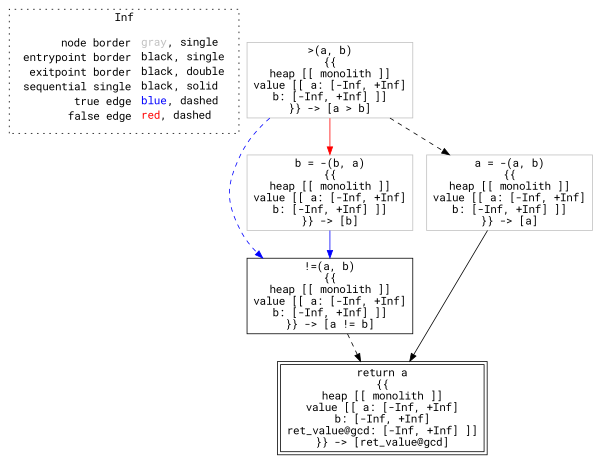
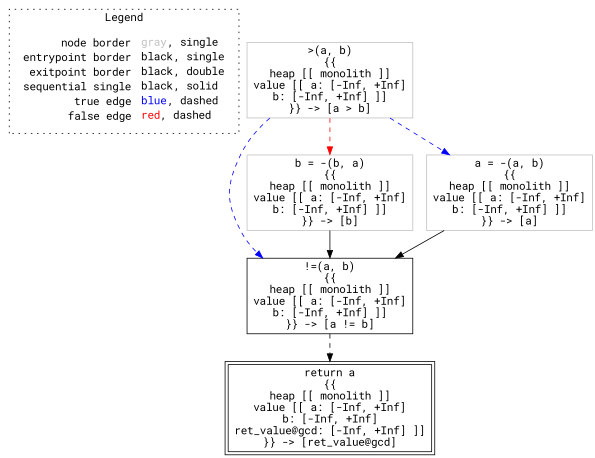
  digraph {
    fontname="Roboto Mono"
    node [fontname="Roboto Mono" shape=rect color=gray]
    edge [color=black fontname="Roboto Mono" style=dashed]
    n1 [label=<<table border="0" cellpadding="2" cellspacing="0" cellborder="0"><tr><td align="right">node border&nbsp;</td><td align="left"><font color="gray">gray</font>, single</td></tr><tr><td align="right">entrypoint border&nbsp;</td><td align="left"><font color="black">black</font>, single</td></tr><tr><td align="right">exitpoint border&nbsp;</td><td align="left"><font color="black">black</font>, double</td></tr><tr><td align="right">sequential single&nbsp;</td><td align="left"><font color="black">black</font>, solid</td></tr><tr><td align="right">true edge&nbsp;</td><td align="left"><font color="blue">blue</font>, dashed</td></tr><tr><td align="right">false edge&nbsp;</td><td align="left"><font color="red">red</font>, dashed</td></tr></table>> shape=plaintext color=""]
    n2 [color=black label=<!=(a, b)<BR/>{{<BR/>heap [[ monolith ]]<BR/>value [[ a: [-Inf, +Inf]<BR/>b: [-Inf, +Inf] ]]<BR/>}} -&gt; [a != b]>]
    n3 [color=black label=<return a<BR/>{{<BR/>heap [[ monolith ]]<BR/>value [[ a: [-Inf, +Inf]<BR/>b: [-Inf, +Inf]<BR/>ret_value@gcd: [-Inf, +Inf] ]]<BR/>}} -&gt; [ret_value@gcd]> peripheries=2]
    n4 [label=<&gt;(a, b)<BR/>{{<BR/>heap [[ monolith ]]<BR/>value [[ a: [-Inf, +Inf]<BR/>b: [-Inf, +Inf] ]]<BR/>}} -&gt; [a &gt; b]>]
    n5 [label=<b = -(b, a)<BR/>{{<BR/>heap [[ monolith ]]<BR/>value [[ a: [-Inf, +Inf]<BR/>b: [-Inf, +Inf] ]]<BR/>}} -&gt; [b]>]
    n6 [label=<a = -(a, b)<BR/>{{<BR/>heap [[ monolith ]]<BR/>value [[ a: [-Inf, +Inf]<BR/>b: [-Inf, +Inf] ]]<BR/>}} -&gt; [a]>]
    subgraph cluster_1 {
-     label=Inf
+     label=Legend
      style=dotted
      n1
    }
    n2 -> n3
    n4 -> n2 [color=blue]
-   n4 -> n5 [color=red style=solid]
-   n4 -> n6
-   n5 -> n2 [color=blue style=""]
-   n6 -> n3 [style=""]
+   n4 -> n5 [color=red]
+   n4 -> n6 [color=blue]
+   n5 -> n2 [style=""]
+   n6 -> n2 [style=""]
  }
